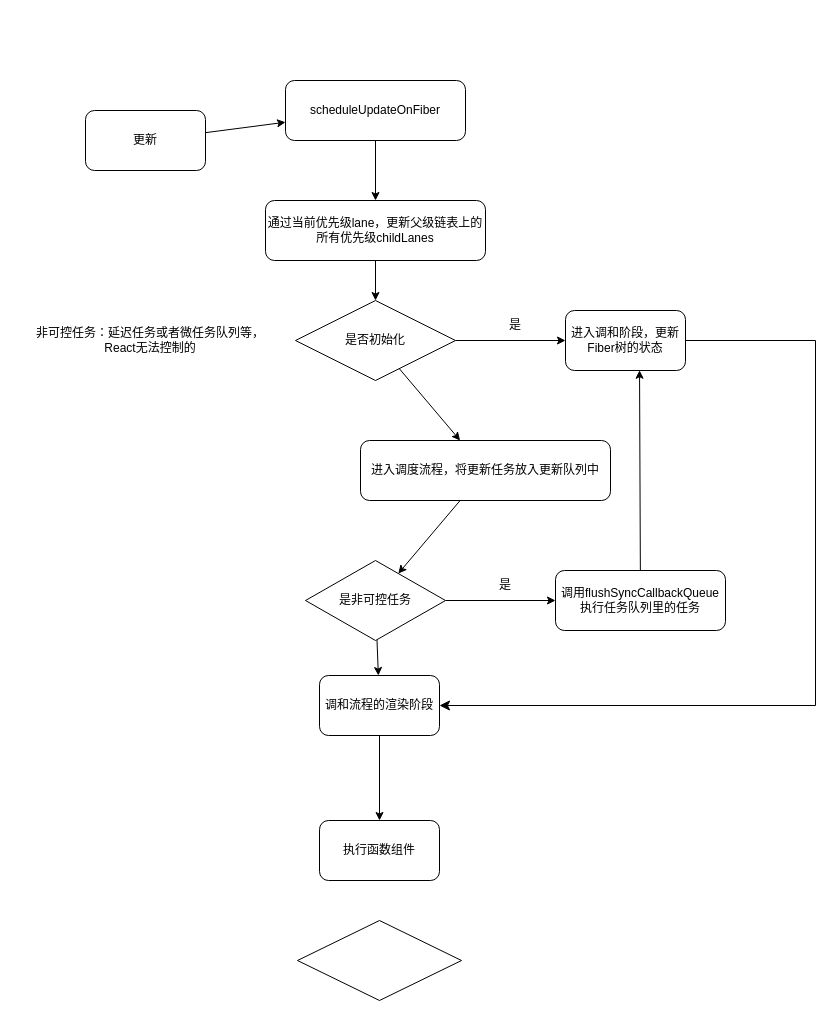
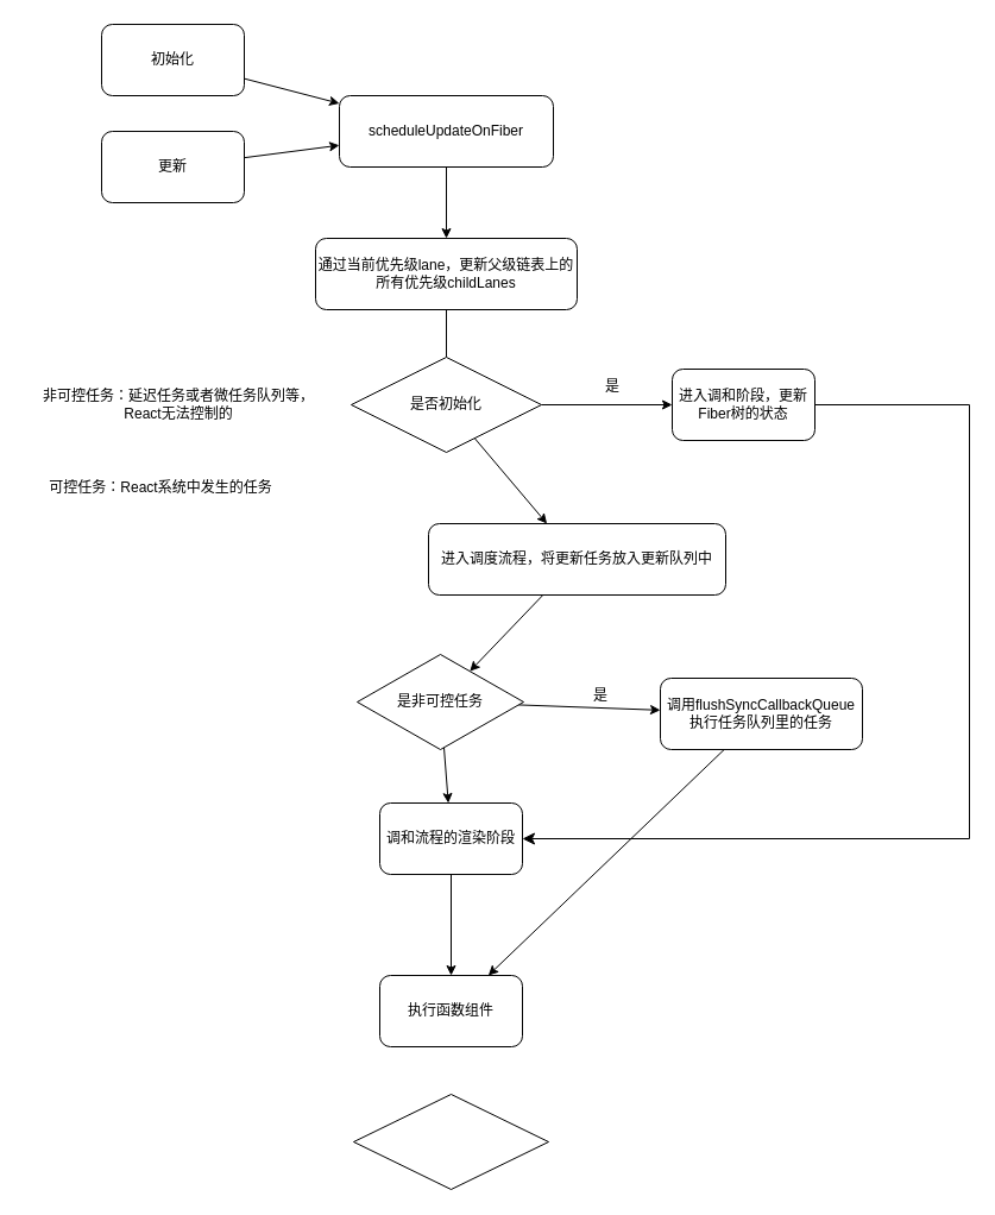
  <mxCell id="0" />
  <mxCell id="1" parent="0" />
- <mxCell id="2" value="" style="edgeStyle=none;html=1;" edge="1" parent="1" source="3" target="12"><mxGeometry relative="1" as="geometry" /></mxCell>
+ <mxCell id="2" value="" style="edgeStyle=none;html=1;endArrow=none;" edge="1" parent="1" source="3" target="12"><mxGeometry relative="1" as="geometry" /></mxCell>
  <mxCell id="3" value="通过当前优先级lane，更新父级链表上的所有优先级childLanes" style="rounded=1;whiteSpace=wrap;html=1;" vertex="1" parent="1"><mxGeometry x="265" y="200" width="220" height="60" as="geometry" /></mxCell>
+ <mxCell id="4" value="" style="edgeStyle=none;html=1;" edge="1" parent="1" source="5" target="9"><mxGeometry relative="1" as="geometry" /></mxCell>
+ <mxCell id="5" value="初始化" style="rounded=1;whiteSpace=wrap;html=1;" vertex="1" parent="1"><mxGeometry x="85" width="120" height="60" as="geometry" y="20" /></mxCell>
  <mxCell id="6" value="" style="edgeStyle=none;html=1;" edge="1" parent="1" source="7" target="9"><mxGeometry relative="1" as="geometry" /></mxCell>
  <mxCell id="7" value="更新" style="rounded=1;whiteSpace=wrap;html=1;" vertex="1" parent="1"><mxGeometry x="85" y="110" width="120" height="60" as="geometry" /></mxCell>
  <mxCell id="8" value="" style="edgeStyle=none;html=1;" edge="1" parent="1" source="9" target="3"><mxGeometry relative="1" as="geometry" /></mxCell>
  <mxCell id="9" value="scheduleUpdateOnFiber" style="rounded=1;whiteSpace=wrap;html=1;" vertex="1" parent="1"><mxGeometry x="285" y="80" width="180" height="60" as="geometry" /></mxCell>
  <mxCell id="10" value="" style="edgeStyle=none;html=1;" edge="1" parent="1" source="12" target="13"><mxGeometry relative="1" as="geometry" /></mxCell>
  <mxCell id="11" value="" style="edgeStyle=none;html=1;" edge="1" parent="1" source="12" target="16"><mxGeometry relative="1" as="geometry" /></mxCell>
  <mxCell id="12" value="是否初始化" style="rhombus;whiteSpace=wrap;html=1;" vertex="1" parent="1"><mxGeometry x="295" y="300" width="160" height="80" as="geometry" /></mxCell>
  <mxCell id="13" value="进入调和阶段，更新Fiber树的状态" style="rounded=1;whiteSpace=wrap;html=1;" vertex="1" parent="1"><mxGeometry x="565" y="310" width="120" height="60" as="geometry" /></mxCell>
  <mxCell id="14" value="是" style="text;html=1;strokeColor=none;fillColor=none;align=center;verticalAlign=middle;whiteSpace=wrap;rounded=0;" vertex="1" parent="1"><mxGeometry x="485" y="310" width="60" height="30" as="geometry" /></mxCell>
  <mxCell id="15" value="" style="edgeStyle=none;html=1;" edge="1" parent="1" source="16" target="19"><mxGeometry relative="1" as="geometry" /></mxCell>
  <mxCell id="16" value="进入调度流程，将更新任务放入更新队列中" style="rounded=1;whiteSpace=wrap;html=1;" vertex="1" parent="1"><mxGeometry x="360" y="440" width="250" height="60" as="geometry" /></mxCell>
  <mxCell id="17" value="" style="edgeStyle=none;html=1;" edge="1" parent="1" source="19" target="21"><mxGeometry relative="1" as="geometry" /></mxCell>
  <mxCell id="18" value="" style="edgeStyle=none;html=1;" edge="1" parent="1" source="19" target="26"><mxGeometry relative="1" as="geometry" /></mxCell>
- <mxCell id="19" value="是非可控任务" style="rhombus;whiteSpace=wrap;html=1;" vertex="1" parent="1"><mxGeometry x="305" y="560" width="140" height="80" as="geometry" /></mxCell>
- <mxCell id="20" value="" style="edgeStyle=none;html=1;entryX=0.617;entryY=0.996;entryDx=0;entryDy=0;entryPerimeter=0;" edge="1" parent="1" source="21" target="13"><mxGeometry relative="1" as="geometry"><mxPoint x="640" y="490" as="targetPoint" /></mxGeometry></mxCell>
+ <mxCell id="19" value="是非可控任务" style="rhombus;whiteSpace=wrap;html=1;" vertex="1" parent="1"><mxGeometry x="300" y="550" width="140" height="80" as="geometry" /></mxCell>
+ <mxCell id="20" value="" style="edgeStyle=none;html=1;" edge="1" parent="1" source="21" target="28"><mxGeometry relative="1" as="geometry"><mxPoint x="640" y="490" as="targetPoint" /></mxGeometry></mxCell>
  <mxCell id="21" value="调用flushSyncCallbackQueue执行任务队列里的任务" style="rounded=1;whiteSpace=wrap;html=1;" vertex="1" parent="1"><mxGeometry x="555" y="570" width="170" height="60" as="geometry" /></mxCell>
  <mxCell id="22" value="非可控任务：延迟任务或者微任务队列等，React无法控制的" style="text;html=1;strokeColor=none;fillColor=none;align=center;verticalAlign=middle;whiteSpace=wrap;rounded=0;" vertex="1" parent="1"><mxGeometry x="35" y="310" width="230" height="60" as="geometry" /></mxCell>
+ <mxCell id="23" value="可控任务：React系统中发生的任务" style="text;html=1;strokeColor=none;fillColor=none;align=center;verticalAlign=middle;whiteSpace=wrap;rounded=0;" vertex="1" parent="1"><mxGeometry x="20" y="380" width="230" height="60" as="geometry" /></mxCell>
  <mxCell id="24" value="是" style="text;html=1;strokeColor=none;fillColor=none;align=center;verticalAlign=middle;whiteSpace=wrap;rounded=0;" vertex="1" parent="1"><mxGeometry x="475" y="570" width="60" height="30" as="geometry" /></mxCell>
  <mxCell id="25" value="" style="edgeStyle=none;html=1;" edge="1" parent="1" source="26" target="28"><mxGeometry relative="1" as="geometry" /></mxCell>
  <mxCell id="26" value="调和流程的渲染阶段" style="rounded=1;whiteSpace=wrap;html=1;" vertex="1" parent="1"><mxGeometry x="319" y="675" width="120" height="60" as="geometry" /></mxCell>
  <mxCell id="27" value="" style="edgeStyle=elbowEdgeStyle;elbow=horizontal;endArrow=classic;html=1;curved=0;rounded=0;endSize=8;startSize=8;exitX=1;exitY=0.5;exitDx=0;exitDy=0;entryX=1;entryY=0.5;entryDx=0;entryDy=0;" edge="1" parent="1" source="13" target="26"><mxGeometry width="50" height="50" relative="1" as="geometry"><mxPoint x="705" y="350" as="sourcePoint" /><mxPoint x="755" y="300" as="targetPoint" /><Array as="points"><mxPoint x="815" y="520" /></Array></mxGeometry></mxCell>
  <mxCell id="28" value="执行函数组件" style="rounded=1;whiteSpace=wrap;html=1;" vertex="1" parent="1"><mxGeometry x="319" y="820" width="120" height="60" as="geometry" /></mxCell>
  <mxCell id="29" value="" style="rhombus;whiteSpace=wrap;html=1;" vertex="1" parent="1"><mxGeometry x="297" y="920" width="164" height="80" as="geometry" /></mxCell>
